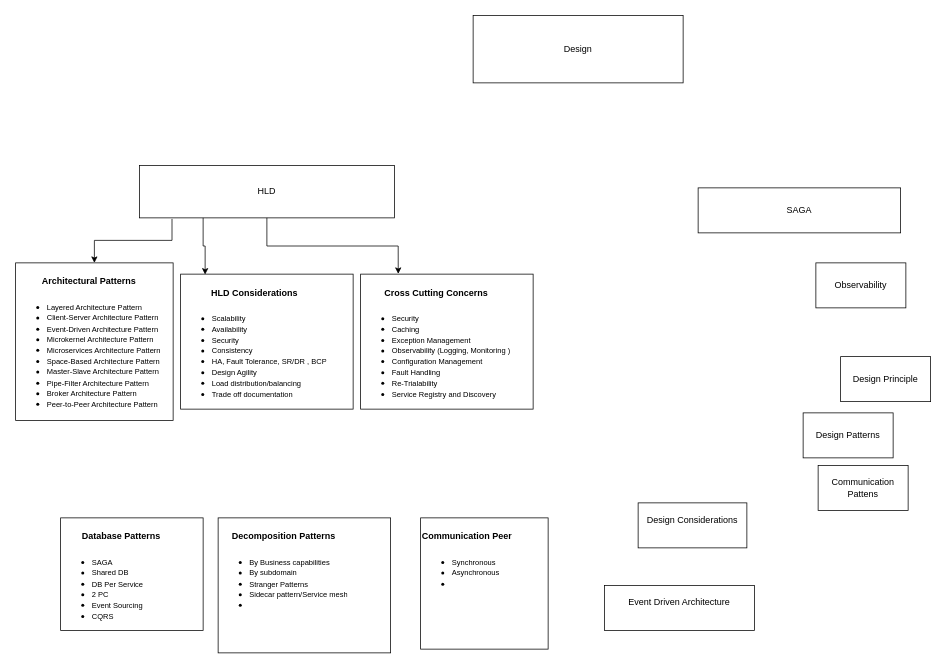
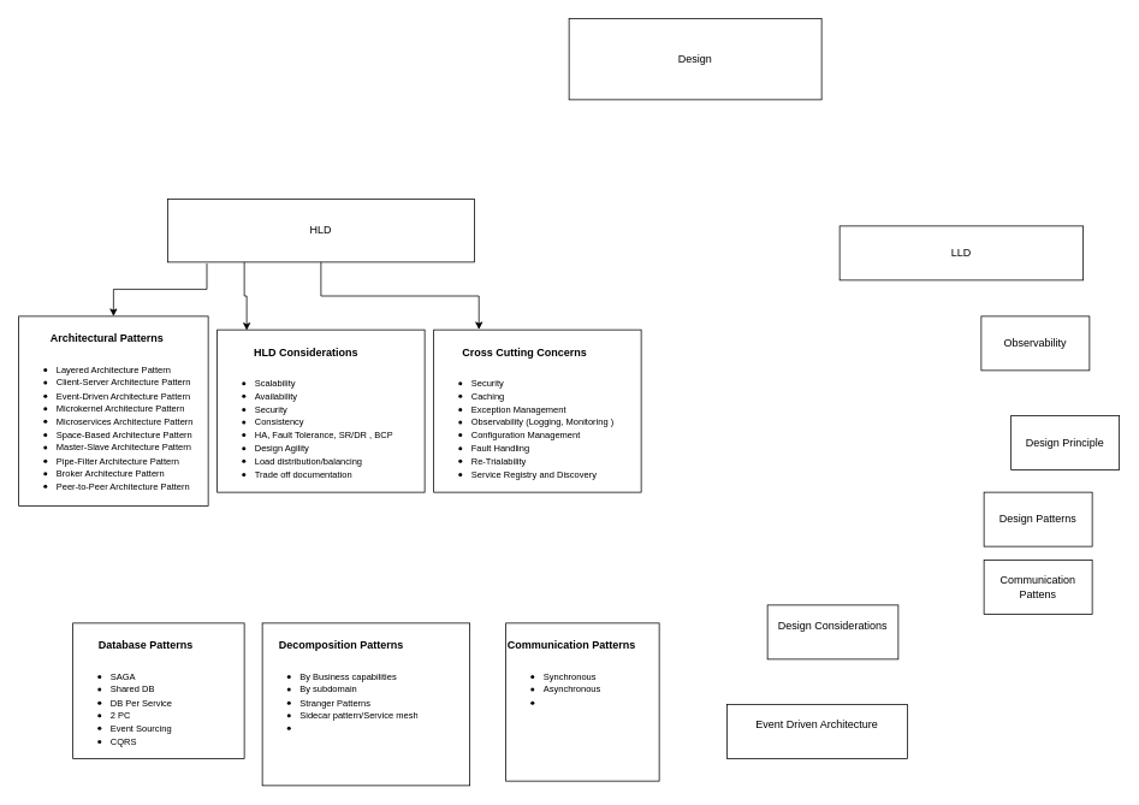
  <mxCell id="0" />
  <mxCell id="1" parent="0" />
  <mxCell id="2" value="Design" style="rounded=0;whiteSpace=wrap;html=1;" parent="1" vertex="1"><mxGeometry x="630" y="20" width="280" height="90" as="geometry" /></mxCell>
  <mxCell id="3" style="edgeStyle=orthogonalEdgeStyle;rounded=0;orthogonalLoop=1;jettySize=auto;html=1;exitX=0.128;exitY=1.02;exitDx=0;exitDy=0;exitPerimeter=0;" edge="1" parent="1" source="4" target="17"><mxGeometry relative="1" as="geometry" /></mxCell>
  <mxCell id="4" value="HLD" style="rounded=0;whiteSpace=wrap;html=1;" parent="1" vertex="1"><mxGeometry x="185" y="220" width="340" height="70" as="geometry" /></mxCell>
  <mxCell id="5" value="Design Considerations&lt;div&gt;&lt;br&gt;&lt;/div&gt;" style="rounded=0;whiteSpace=wrap;html=1;" parent="1" vertex="1"><mxGeometry x="850" y="670" width="145" height="60" as="geometry" /></mxCell>
- <mxCell id="6" value="SAGA" style="rounded=0;whiteSpace=wrap;html=1;" parent="1" vertex="1"><mxGeometry x="930" y="250" width="270" height="60" as="geometry" /></mxCell>
- <mxCell id="7" value="Design Patterns" style="rounded=0;whiteSpace=wrap;html=1;" parent="1" vertex="1"><mxGeometry x="1070" y="550" width="120" height="60" as="geometry" /></mxCell>
+ <mxCell id="6" value="LLD" style="rounded=0;whiteSpace=wrap;html=1;" parent="1" vertex="1"><mxGeometry x="930" y="250" width="270" height="60" as="geometry" /></mxCell>
+ <mxCell id="7" value="Design Patterns" style="rounded=0;whiteSpace=wrap;html=1;" parent="1" vertex="1"><mxGeometry x="1090" y="545" width="120" height="60" as="geometry" /></mxCell>
  <mxCell id="8" value="Event Driven Architecture&lt;div&gt;&lt;br&gt;&lt;/div&gt;" style="rounded=0;whiteSpace=wrap;html=1;" parent="1" vertex="1"><mxGeometry x="805" y="780" width="200" height="60" as="geometry" /></mxCell>
- <mxCell id="9" value="Design Principle" style="rounded=0;whiteSpace=wrap;html=1;" parent="1" vertex="1"><mxGeometry x="1120" y="475" width="120" height="60" as="geometry" /></mxCell>
+ <mxCell id="9" value="Design Principle" style="rounded=0;whiteSpace=wrap;html=1;" parent="1" vertex="1"><mxGeometry x="1120" y="460" width="120" height="60" as="geometry" /></mxCell>
  <mxCell id="10" value="Observability" style="rounded=0;whiteSpace=wrap;html=1;" parent="1" vertex="1"><mxGeometry x="1087" y="350" width="120" height="60" as="geometry" /></mxCell>
  <mxCell id="11" value="Communication Pattens" style="rounded=0;whiteSpace=wrap;html=1;" parent="1" vertex="1"><mxGeometry x="1090" y="620" width="120" height="60" as="geometry" /></mxCell>
  <mxCell id="12" value="&lt;h1 style=&quot;text-align: center; margin-top: 0px;&quot;&gt;&lt;font style=&quot;font-size: 12px;&quot;&gt;Cross Cutting Concerns&lt;/font&gt;&lt;/h1&gt;&lt;p style=&quot;line-height: 1.38; margin-top: 0pt; margin-bottom: 0pt;&quot; dir=&quot;ltr&quot;&gt;&lt;/p&gt;&lt;ul&gt;&lt;li&gt;&lt;span style=&quot;background-color: transparent; font-variant-numeric: normal; font-variant-east-asian: normal; font-variant-alternates: normal; font-variant-position: normal; vertical-align: baseline; white-space-collapse: preserve; font-family: Arial, sans-serif;&quot;&gt;&lt;font style=&quot;font-size: 10px;&quot;&gt;Security&lt;/font&gt;&lt;/span&gt;&lt;/li&gt;&lt;li&gt;&lt;span style=&quot;font-family: Arial, sans-serif; background-color: transparent; font-variant-numeric: normal; font-variant-east-asian: normal; font-variant-alternates: normal; font-variant-position: normal; vertical-align: baseline; white-space-collapse: preserve;&quot;&gt;&lt;font style=&quot;font-size: 10px;&quot;&gt;Caching&lt;/font&gt;&lt;/span&gt;&lt;/li&gt;&lt;li&gt;&lt;span style=&quot;font-family: Arial, sans-serif; background-color: transparent; font-variant-numeric: normal; font-variant-east-asian: normal; font-variant-alternates: normal; font-variant-position: normal; vertical-align: baseline; white-space-collapse: preserve;&quot;&gt;&lt;font style=&quot;font-size: 10px;&quot;&gt;Exception Management&lt;/font&gt;&lt;/span&gt;&lt;/li&gt;&lt;li&gt;&lt;span style=&quot;font-family: Arial, sans-serif; background-color: transparent; font-variant-numeric: normal; font-variant-east-asian: normal; font-variant-alternates: normal; font-variant-position: normal; vertical-align: baseline; white-space-collapse: preserve;&quot;&gt;&lt;font style=&quot;font-size: 10px;&quot;&gt;Observability (Logging, Monitoring )&lt;/font&gt;&lt;/span&gt;&lt;/li&gt;&lt;li&gt;&lt;span style=&quot;font-family: Arial, sans-serif; background-color: transparent; font-variant-numeric: normal; font-variant-east-asian: normal; font-variant-alternates: normal; font-variant-position: normal; vertical-align: baseline; white-space-collapse: preserve;&quot;&gt;&lt;font style=&quot;font-size: 10px;&quot;&gt;Configuration Management&lt;/font&gt;&lt;/span&gt;&lt;/li&gt;&lt;li&gt;&lt;span style=&quot;font-family: Arial, sans-serif; background-color: transparent; font-variant-numeric: normal; font-variant-east-asian: normal; font-variant-alternates: normal; font-variant-position: normal; vertical-align: baseline; white-space-collapse: preserve;&quot;&gt;&lt;font style=&quot;font-size: 10px;&quot;&gt;Fault Handling&lt;/font&gt;&lt;/span&gt;&lt;/li&gt;&lt;li&gt;&lt;span style=&quot;font-family: Arial, sans-serif; background-color: transparent; font-variant-numeric: normal; font-variant-east-asian: normal; font-variant-alternates: normal; font-variant-position: normal; vertical-align: baseline; white-space-collapse: preserve;&quot;&gt;&lt;font style=&quot;font-size: 10px;&quot;&gt;Re-Trialability&amp;nbsp;&lt;/font&gt;&lt;/span&gt;&lt;/li&gt;&lt;li&gt;&lt;span style=&quot;font-family: Arial, sans-serif; background-color: transparent; font-variant-numeric: normal; font-variant-east-asian: normal; font-variant-alternates: normal; font-variant-position: normal; vertical-align: baseline; white-space-collapse: preserve;&quot;&gt;&lt;font style=&quot;font-size: 10px;&quot;&gt;Service Registry and Discovery &lt;/font&gt;&lt;/span&gt;&lt;/li&gt;&lt;/ul&gt;&lt;p&gt;&lt;/p&gt;&lt;div&gt;&lt;span style=&quot;font-family: Arial, sans-serif; background-color: transparent; font-variant-numeric: normal; font-variant-east-asian: normal; font-variant-alternates: normal; font-variant-position: normal; vertical-align: baseline; white-space-collapse: preserve;&quot;&gt;&lt;font style=&quot;font-size: 10px;&quot;&gt;&lt;br&gt;&lt;/font&gt;&lt;/span&gt;&lt;/div&gt;" style="text;html=1;whiteSpace=wrap;overflow=hidden;rounded=0;strokeColor=default;" parent="1" vertex="1"><mxGeometry x="480" y="365" width="230" height="180" as="geometry" /></mxCell>
  <mxCell id="13" value="&lt;h1 style=&quot;text-align: center; margin-top: 0px;&quot;&gt;&lt;span style=&quot;font-size: 12px;&quot;&gt;&lt;span style=&quot;white-space: pre;&quot;&gt;&#09;&lt;/span&gt;Database Patterns&lt;/span&gt;&lt;/h1&gt;&lt;p style=&quot;line-height: 1.38; margin-top: 0pt; margin-bottom: 0pt;&quot; dir=&quot;ltr&quot;&gt;&lt;/p&gt;&lt;ul&gt;&lt;li&gt;&lt;font style=&quot;font-size: 10px;&quot;&gt;SAGA&lt;/font&gt;&lt;/li&gt;&lt;li&gt;&lt;font style=&quot;font-size: 10px;&quot;&gt;Shared DB&lt;/font&gt;&lt;/li&gt;&lt;li&gt;&lt;font style=&quot;font-size: 10px;&quot;&gt;DB Per Service&lt;/font&gt;&lt;/li&gt;&lt;li&gt;&lt;font style=&quot;font-size: 10px;&quot;&gt;2 PC&lt;/font&gt;&lt;/li&gt;&lt;li&gt;&lt;font style=&quot;font-size: 10px;&quot;&gt;Event Sourcing&lt;/font&gt;&lt;/li&gt;&lt;li&gt;&lt;font style=&quot;font-size: 10px;&quot;&gt;CQRS&lt;/font&gt;&lt;/li&gt;&lt;/ul&gt;&lt;p&gt;&lt;/p&gt;&lt;div&gt;&lt;span style=&quot;font-family: Arial, sans-serif; background-color: transparent; font-variant-numeric: normal; font-variant-east-asian: normal; font-variant-alternates: normal; font-variant-position: normal; vertical-align: baseline; white-space-collapse: preserve;&quot;&gt;&lt;font style=&quot;font-size: 10px;&quot;&gt;&lt;br&gt;&lt;/font&gt;&lt;/span&gt;&lt;/div&gt;" style="text;html=1;whiteSpace=wrap;overflow=hidden;rounded=0;strokeColor=default;" parent="1" vertex="1"><mxGeometry x="80" y="690" width="190" height="150" as="geometry" /></mxCell>
  <mxCell id="14" value="&lt;h1 style=&quot;text-align: center; margin-top: 0px;&quot;&gt;&lt;font style=&quot;font-size: 12px;&quot;&gt;HLD Considerations&lt;/font&gt;&lt;/h1&gt;&lt;p style=&quot;line-height: 1.38; margin-top: 0pt; margin-bottom: 0pt;&quot; dir=&quot;ltr&quot;&gt;&lt;/p&gt;&lt;ul&gt;&lt;li&gt;&lt;span style=&quot;background-color: transparent; font-variant-numeric: normal; font-variant-east-asian: normal; font-variant-alternates: normal; font-variant-position: normal; vertical-align: baseline; white-space-collapse: preserve; font-family: Arial, sans-serif;&quot;&gt;&lt;font style=&quot;font-size: 10px;&quot;&gt;Scalability&lt;/font&gt;&lt;/span&gt;&lt;/li&gt;&lt;li&gt;&lt;span style=&quot;font-family: Arial, sans-serif; background-color: transparent; font-variant-numeric: normal; font-variant-east-asian: normal; font-variant-alternates: normal; font-variant-position: normal; vertical-align: baseline; white-space-collapse: preserve;&quot;&gt;&lt;font style=&quot;font-size: 10px;&quot;&gt;Availability&lt;/font&gt;&lt;/span&gt;&lt;/li&gt;&lt;li&gt;&lt;font face=&quot;Arial, sans-serif&quot;&gt;&lt;span style=&quot;font-size: 10px; white-space-collapse: preserve;&quot;&gt;Security&lt;/span&gt;&lt;/font&gt;&lt;/li&gt;&lt;li&gt;&lt;font face=&quot;Arial, sans-serif&quot;&gt;&lt;span style=&quot;font-size: 10px; white-space-collapse: preserve;&quot;&gt;Consistency&lt;/span&gt;&lt;/font&gt;&lt;/li&gt;&lt;li&gt;&lt;font face=&quot;Arial, sans-serif&quot;&gt;&lt;span style=&quot;font-size: 10px; white-space-collapse: preserve;&quot;&gt;HA, Fault Tolerance, SR/DR , BCP&lt;/span&gt;&lt;/font&gt;&lt;/li&gt;&lt;li&gt;&lt;font face=&quot;Arial, sans-serif&quot;&gt;&lt;span style=&quot;font-size: 10px; white-space-collapse: preserve;&quot;&gt;Design Agility&lt;/span&gt;&lt;/font&gt;&lt;/li&gt;&lt;li&gt;&lt;font face=&quot;Arial, sans-serif&quot;&gt;&lt;span style=&quot;font-size: 10px; white-space-collapse: preserve;&quot;&gt;Load distribution/balancing&lt;/span&gt;&lt;/font&gt;&lt;/li&gt;&lt;li&gt;&lt;font face=&quot;Arial, sans-serif&quot;&gt;&lt;span style=&quot;font-size: 10px; white-space-collapse: preserve;&quot;&gt;Trade off documentation&lt;/span&gt;&lt;/font&gt;&lt;/li&gt;&lt;/ul&gt;&lt;p&gt;&lt;/p&gt;&lt;div&gt;&lt;span style=&quot;font-family: Arial, sans-serif; background-color: transparent; font-variant-numeric: normal; font-variant-east-asian: normal; font-variant-alternates: normal; font-variant-position: normal; vertical-align: baseline; white-space-collapse: preserve;&quot;&gt;&lt;font style=&quot;font-size: 10px;&quot;&gt;&lt;br&gt;&lt;/font&gt;&lt;/span&gt;&lt;/div&gt;" style="text;html=1;whiteSpace=wrap;overflow=hidden;rounded=0;strokeColor=default;" parent="1" vertex="1"><mxGeometry x="240" y="365" width="230" height="180" as="geometry" /></mxCell>
  <mxCell id="15" value="&lt;h1 style=&quot;text-align: center; margin-top: 0px;&quot;&gt;&lt;font style=&quot;font-size: 12px;&quot;&gt;Decomposition Patterns&lt;/font&gt;&lt;/h1&gt;&lt;p style=&quot;line-height: 1.38; margin-top: 0pt; margin-bottom: 0pt;&quot; dir=&quot;ltr&quot;&gt;&lt;/p&gt;&lt;ul&gt;&lt;li&gt;&lt;span style=&quot;background-color: transparent; font-variant-numeric: normal; font-variant-east-asian: normal; font-variant-alternates: normal; font-variant-position: normal; vertical-align: baseline; white-space-collapse: preserve; font-family: Arial, sans-serif;&quot;&gt;&lt;font style=&quot;font-size: 10px;&quot;&gt;By Business capabilities&lt;/font&gt;&lt;/span&gt;&lt;/li&gt;&lt;li&gt;&lt;span style=&quot;font-family: Arial, sans-serif; background-color: transparent; font-variant-numeric: normal; font-variant-east-asian: normal; font-variant-alternates: normal; font-variant-position: normal; vertical-align: baseline; white-space-collapse: preserve;&quot;&gt;&lt;font style=&quot;font-size: 10px;&quot;&gt;By subdomain&lt;/font&gt;&lt;/span&gt;&lt;/li&gt;&lt;li&gt;&lt;font face=&quot;Arial, sans-serif&quot;&gt;&lt;span style=&quot;font-size: 10px; white-space-collapse: preserve;&quot;&gt;Stranger Patterns&lt;/span&gt;&lt;/font&gt;&lt;/li&gt;&lt;li&gt;&lt;font face=&quot;Arial, sans-serif&quot;&gt;&lt;span style=&quot;font-size: 10px; white-space-collapse: preserve;&quot;&gt;Sidecar pattern/Service mesh&lt;/span&gt;&lt;/font&gt;&lt;/li&gt;&lt;li&gt;&lt;span style=&quot;font-size: 10px; background-color: transparent; font-family: Arial, sans-serif; white-space-collapse: preserve;&quot;&gt; &lt;/span&gt;&lt;br&gt;&lt;/li&gt;&lt;/ul&gt;&lt;p&gt;&lt;/p&gt;&lt;div&gt;&lt;span style=&quot;font-family: Arial, sans-serif; background-color: transparent; font-variant-numeric: normal; font-variant-east-asian: normal; font-variant-alternates: normal; font-variant-position: normal; vertical-align: baseline; white-space-collapse: preserve;&quot;&gt;&lt;font style=&quot;font-size: 10px;&quot;&gt;&lt;br&gt;&lt;/font&gt;&lt;/span&gt;&lt;/div&gt;" style="text;html=1;whiteSpace=wrap;overflow=hidden;rounded=0;strokeColor=default;" parent="1" vertex="1"><mxGeometry x="290" y="690" width="230" height="180" as="geometry" /></mxCell>
- <mxCell id="16" value="&lt;h1 style=&quot;margin-top: 0px;&quot;&gt;&lt;font style=&quot;font-size: 12px;&quot;&gt;Communication Peer&lt;/font&gt;&lt;/h1&gt;&lt;p style=&quot;line-height: 1.38; margin-top: 0pt; margin-bottom: 0pt;&quot; dir=&quot;ltr&quot;&gt;&lt;/p&gt;&lt;ul&gt;&lt;li style=&quot;&quot;&gt;&lt;span style=&quot;background-color: transparent; font-variant-numeric: normal; font-variant-east-asian: normal; font-variant-alternates: normal; font-variant-position: normal; vertical-align: baseline; white-space-collapse: preserve; font-family: Arial, sans-serif;&quot;&gt;&lt;font style=&quot;font-size: 10px;&quot;&gt;Synchronous&lt;/font&gt;&lt;/span&gt;&lt;/li&gt;&lt;li style=&quot;&quot;&gt;&lt;font style=&quot;font-size: 10px;&quot;&gt;&lt;font face=&quot;Arial, sans-serif&quot;&gt;&lt;span style=&quot;white-space-collapse: preserve;&quot;&gt;A&lt;/span&gt;&lt;/font&gt;synchronous&lt;/font&gt;&lt;/li&gt;&lt;li style=&quot;&quot;&gt;&lt;br&gt;&lt;/li&gt;&lt;/ul&gt;&lt;p&gt;&lt;/p&gt;&lt;div&gt;&lt;span style=&quot;font-family: Arial, sans-serif; background-color: transparent; font-variant-numeric: normal; font-variant-east-asian: normal; font-variant-alternates: normal; font-variant-position: normal; vertical-align: baseline; white-space-collapse: preserve;&quot;&gt;&lt;font style=&quot;font-size: 10px;&quot;&gt;&lt;br&gt;&lt;/font&gt;&lt;/span&gt;&lt;/div&gt;" style="text;html=1;whiteSpace=wrap;overflow=hidden;rounded=0;strokeColor=default;" parent="1" vertex="1"><mxGeometry x="560" y="690" width="170" height="175" as="geometry" /></mxCell>
+ <mxCell id="16" value="&lt;h1 style=&quot;margin-top: 0px;&quot;&gt;&lt;font style=&quot;font-size: 12px;&quot;&gt;Communication Patterns&lt;/font&gt;&lt;/h1&gt;&lt;p style=&quot;line-height: 1.38; margin-top: 0pt; margin-bottom: 0pt;&quot; dir=&quot;ltr&quot;&gt;&lt;/p&gt;&lt;ul&gt;&lt;li style=&quot;&quot;&gt;&lt;span style=&quot;background-color: transparent; font-variant-numeric: normal; font-variant-east-asian: normal; font-variant-alternates: normal; font-variant-position: normal; vertical-align: baseline; white-space-collapse: preserve; font-family: Arial, sans-serif;&quot;&gt;&lt;font style=&quot;font-size: 10px;&quot;&gt;Synchronous&lt;/font&gt;&lt;/span&gt;&lt;/li&gt;&lt;li style=&quot;&quot;&gt;&lt;font style=&quot;font-size: 10px;&quot;&gt;&lt;font face=&quot;Arial, sans-serif&quot;&gt;&lt;span style=&quot;white-space-collapse: preserve;&quot;&gt;A&lt;/span&gt;&lt;/font&gt;synchronous&lt;/font&gt;&lt;/li&gt;&lt;li style=&quot;&quot;&gt;&lt;br&gt;&lt;/li&gt;&lt;/ul&gt;&lt;p&gt;&lt;/p&gt;&lt;div&gt;&lt;span style=&quot;font-family: Arial, sans-serif; background-color: transparent; font-variant-numeric: normal; font-variant-east-asian: normal; font-variant-alternates: normal; font-variant-position: normal; vertical-align: baseline; white-space-collapse: preserve;&quot;&gt;&lt;font style=&quot;font-size: 10px;&quot;&gt;&lt;br&gt;&lt;/font&gt;&lt;/span&gt;&lt;/div&gt;" style="text;html=1;whiteSpace=wrap;overflow=hidden;rounded=0;strokeColor=default;" parent="1" vertex="1"><mxGeometry x="560" y="690" width="170" height="175" as="geometry" /></mxCell>
  <mxCell id="17" value="&lt;h1 style=&quot;text-align: center; margin-top: 0px;&quot;&gt;&lt;font style=&quot;font-size: 12px;&quot;&gt;Architectural Patterns&lt;/font&gt;&lt;/h1&gt;&lt;p style=&quot;line-height: 1.38; margin-top: 0pt; margin-bottom: 0pt;&quot; dir=&quot;ltr&quot;&gt;&lt;/p&gt;&lt;ul&gt;&lt;li&gt;&lt;span style=&quot;font-size: 10px; white-space-collapse: preserve; font-family: Arial, sans-serif; background-color: initial;&quot;&gt;Layered Architecture Pattern&lt;/span&gt;&lt;/li&gt;&lt;li&gt;&lt;span style=&quot;font-size: 10px; white-space-collapse: preserve; font-family: Arial, sans-serif; background-color: initial;&quot;&gt;Client-Server Architecture Pattern&lt;/span&gt;&lt;/li&gt;&lt;li&gt;&lt;span style=&quot;font-size: 10px; white-space-collapse: preserve; font-family: Arial, sans-serif; background-color: initial;&quot;&gt;Event-Driven Architecture Pattern&lt;/span&gt;&lt;/li&gt;&lt;li&gt;&lt;span style=&quot;font-size: 10px; white-space-collapse: preserve; font-family: Arial, sans-serif; background-color: initial;&quot;&gt;Microkernel Architecture Pattern&lt;/span&gt;&lt;/li&gt;&lt;li&gt;&lt;span style=&quot;font-size: 10px; white-space-collapse: preserve; font-family: Arial, sans-serif; background-color: initial;&quot;&gt;Microservices Architecture Pattern&lt;/span&gt;&lt;/li&gt;&lt;li&gt;&lt;span style=&quot;font-size: 10px; white-space-collapse: preserve; font-family: Arial, sans-serif; background-color: initial;&quot;&gt;Space-Based Architecture Pattern&lt;/span&gt;&lt;/li&gt;&lt;li&gt;&lt;span style=&quot;font-size: 10px; white-space-collapse: preserve; font-family: Arial, sans-serif; background-color: initial;&quot;&gt;Master-Slave Architecture Pattern&lt;/span&gt;&lt;/li&gt;&lt;li&gt;&lt;span style=&quot;font-size: 10px; white-space-collapse: preserve; font-family: Arial, sans-serif; background-color: initial;&quot;&gt;Pipe-Filter Architecture Pattern&lt;/span&gt;&lt;/li&gt;&lt;li&gt;&lt;span style=&quot;font-size: 10px; white-space-collapse: preserve; font-family: Arial, sans-serif; background-color: initial;&quot;&gt;Broker Architecture Pattern&lt;/span&gt;&lt;/li&gt;&lt;li&gt;&lt;span style=&quot;font-size: 10px; white-space-collapse: preserve; font-family: Arial, sans-serif; background-color: initial;&quot;&gt;Peer-to-Peer Architecture Pattern&lt;/span&gt;&lt;/li&gt;&lt;/ul&gt;&lt;p&gt;&lt;/p&gt;&lt;div&gt;&lt;span style=&quot;font-family: Arial, sans-serif; background-color: transparent; font-variant-numeric: normal; font-variant-east-asian: normal; font-variant-alternates: normal; font-variant-position: normal; vertical-align: baseline; white-space-collapse: preserve;&quot;&gt;&lt;font style=&quot;font-size: 10px;&quot;&gt;&lt;br&gt;&lt;/font&gt;&lt;/span&gt;&lt;/div&gt;" style="text;html=1;whiteSpace=wrap;overflow=hidden;rounded=0;strokeColor=default;" vertex="1" parent="1"><mxGeometry x="20" y="350" width="210" height="210" as="geometry" /></mxCell>
  <mxCell id="18" style="edgeStyle=orthogonalEdgeStyle;rounded=0;orthogonalLoop=1;jettySize=auto;html=1;exitX=0.25;exitY=1;exitDx=0;exitDy=0;entryX=0.142;entryY=0.003;entryDx=0;entryDy=0;entryPerimeter=0;" edge="1" parent="1" source="4" target="14"><mxGeometry relative="1" as="geometry" /></mxCell>
  <mxCell id="19" style="edgeStyle=orthogonalEdgeStyle;rounded=0;orthogonalLoop=1;jettySize=auto;html=1;exitX=0.5;exitY=1;exitDx=0;exitDy=0;entryX=0.218;entryY=-0.002;entryDx=0;entryDy=0;entryPerimeter=0;" edge="1" parent="1" source="4" target="12"><mxGeometry relative="1" as="geometry" /></mxCell>
